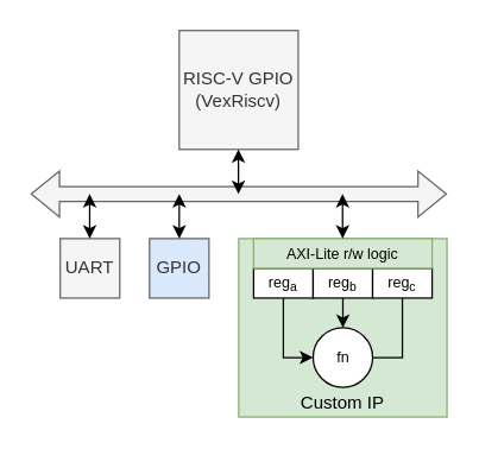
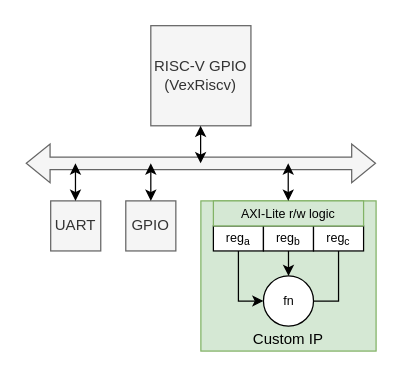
  <mxCell id="0" />
  <mxCell id="1" parent="0" />
  <mxCell id="2" value="RISC-V GPIO&lt;br&gt;(VexRiscv)" style="whiteSpace=wrap;html=1;aspect=fixed;fillColor=#f5f5f5;strokeColor=#666666;fontColor=#333333;" vertex="1" parent="1"><mxGeometry x="120" y="20" width="80" height="80" as="geometry" /></mxCell>
  <mxCell id="3" value="" style="shape=flexArrow;endArrow=classic;startArrow=classic;html=1;rounded=0;fillColor=#f5f5f5;strokeColor=#666666;" edge="1" parent="1"><mxGeometry width="100" height="100" relative="1" as="geometry"><mxPoint x="20" y="130" as="sourcePoint" /><mxPoint x="300" y="130" as="targetPoint" /></mxGeometry></mxCell>
  <mxCell id="4" value="UART" style="rounded=0;whiteSpace=wrap;html=1;fillColor=#f5f5f5;fontColor=#333333;strokeColor=#666666;" vertex="1" parent="1"><mxGeometry x="40" y="160" width="40" height="40" as="geometry" /></mxCell>
- <mxCell id="5" value="GPIO" style="rounded=0;whiteSpace=wrap;html=1;fillColor=#dae8fc;fontColor=#333333;strokeColor=#666666;" vertex="1" parent="1"><mxGeometry x="100" y="160" width="40" height="40" as="geometry" /></mxCell>
+ <mxCell id="5" value="GPIO" style="rounded=0;whiteSpace=wrap;html=1;fillColor=#f5f5f5;fontColor=#333333;strokeColor=#666666;" vertex="1" parent="1"><mxGeometry x="100" y="160" width="40" height="40" as="geometry" /></mxCell>
  <mxCell id="6" value="Custom IP" style="rounded=0;whiteSpace=wrap;html=1;fillColor=#d5e8d4;strokeColor=#82b366;verticalAlign=bottom;" vertex="1" parent="1"><mxGeometry x="160" y="160" width="140" height="120" as="geometry" /></mxCell>
  <mxCell id="7" value="reg&lt;sub&gt;a&lt;/sub&gt;" style="rounded=0;whiteSpace=wrap;html=1;fontSize=10;" vertex="1" parent="1"><mxGeometry x="170" y="180" width="40" height="20" as="geometry" /></mxCell>
  <mxCell id="8" value="reg&lt;sub&gt;b&lt;/sub&gt;" style="rounded=0;whiteSpace=wrap;html=1;fontSize=10;" vertex="1" parent="1"><mxGeometry x="210" y="180" width="40" height="20" as="geometry" /></mxCell>
  <mxCell id="9" value="reg&lt;sub&gt;c&lt;/sub&gt;" style="rounded=0;whiteSpace=wrap;html=1;fontSize=10;" vertex="1" parent="1"><mxGeometry x="250" y="180" width="40" height="20" as="geometry" /></mxCell>
  <mxCell id="10" value="fn" style="shape=mxgraph.electrical.abstract.function;html=1;shadow=0;dashed=0;align=center;strokeWidth=1;fontSize=10;" vertex="1" parent="1"><mxGeometry x="210" y="220" width="40" height="40" as="geometry" /></mxCell>
  <mxCell id="11" value="" style="endArrow=classic;html=1;rounded=0;exitX=0.5;exitY=1;exitDx=0;exitDy=0;entryX=0;entryY=0.5;entryDx=0;entryDy=0;entryPerimeter=0;" edge="1" parent="1" source="7" target="10"><mxGeometry width="50" height="50" relative="1" as="geometry"><mxPoint x="110" y="270" as="sourcePoint" /><mxPoint x="160" y="220" as="targetPoint" /><Array as="points"><mxPoint x="190" y="240" /></Array></mxGeometry></mxCell>
  <mxCell id="12" value="" style="endArrow=classic;html=1;rounded=0;exitX=0.5;exitY=1;exitDx=0;exitDy=0;entryX=0.5;entryY=0;entryDx=0;entryDy=0;entryPerimeter=0;" edge="1" parent="1" source="8" target="10"><mxGeometry width="50" height="50" relative="1" as="geometry"><mxPoint x="130" y="280" as="sourcePoint" /><mxPoint x="180" y="230" as="targetPoint" /></mxGeometry></mxCell>
  <mxCell id="13" value="" style="endArrow=none;html=1;rounded=0;exitX=1;exitY=0.5;exitDx=0;exitDy=0;exitPerimeter=0;entryX=0.5;entryY=1;entryDx=0;entryDy=0;" edge="1" parent="1" source="10" target="9"><mxGeometry width="50" height="50" relative="1" as="geometry"><mxPoint x="290" y="270" as="sourcePoint" /><mxPoint x="340" y="220" as="targetPoint" /><Array as="points"><mxPoint x="270" y="240" /></Array></mxGeometry></mxCell>
  <mxCell id="14" value="AXI-Lite r/w logic" style="rounded=0;whiteSpace=wrap;html=1;fontSize=10;fillColor=#d5e8d4;strokeColor=#82b366;" vertex="1" parent="1"><mxGeometry x="170" y="160" width="120" height="20" as="geometry" /></mxCell>
  <mxCell id="15" value="" style="endArrow=classic;startArrow=classic;html=1;rounded=0;" edge="1" parent="1"><mxGeometry width="50" height="50" relative="1" as="geometry"><mxPoint x="59.8" y="130" as="sourcePoint" /><mxPoint x="59.8" y="160" as="targetPoint" /></mxGeometry></mxCell>
  <mxCell id="16" value="" style="endArrow=classic;startArrow=classic;html=1;rounded=0;" edge="1" parent="1"><mxGeometry width="50" height="50" relative="1" as="geometry"><mxPoint x="120" y="130" as="sourcePoint" /><mxPoint x="120" y="160" as="targetPoint" /></mxGeometry></mxCell>
  <mxCell id="17" value="" style="endArrow=classic;startArrow=classic;html=1;rounded=0;" edge="1" parent="1"><mxGeometry width="50" height="50" relative="1" as="geometry"><mxPoint x="159.8" y="100" as="sourcePoint" /><mxPoint x="159.8" y="130" as="targetPoint" /></mxGeometry></mxCell>
  <mxCell id="18" value="" style="endArrow=classic;startArrow=classic;html=1;rounded=0;" edge="1" parent="1"><mxGeometry width="50" height="50" relative="1" as="geometry"><mxPoint x="229.8" y="130" as="sourcePoint" /><mxPoint x="229.8" y="160" as="targetPoint" /></mxGeometry></mxCell>
